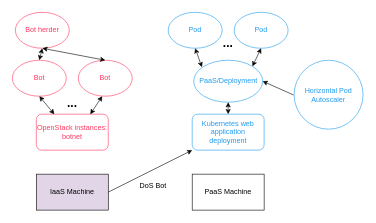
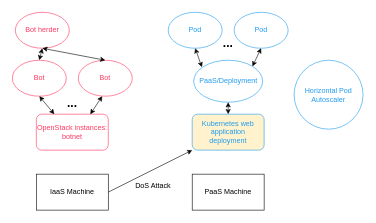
  <mxCell id="0" />
  <mxCell id="1" parent="0" />
- <mxCell id="2" value="IaaS Machine" style="rounded=0;whiteSpace=wrap;html=1;fillColor=#e1d5e7;" vertex="1" parent="1"><mxGeometry x="60" y="290" width="120" height="60" as="geometry" /></mxCell>
+ <mxCell id="2" value="IaaS Machine" style="rounded=0;whiteSpace=wrap;html=1;" vertex="1" parent="1"><mxGeometry x="60" y="290" width="120" height="60" as="geometry" /></mxCell>
  <mxCell id="3" value="OpenStack instances: botnet" style="rounded=1;whiteSpace=wrap;html=1;fontColor=#FF3860;labelBorderColor=none;shadow=0;strokeColor=#FF3860;" vertex="1" parent="1"><mxGeometry x="60" y="190" width="120" height="60" as="geometry" /></mxCell>
  <mxCell id="4" value="PaaS Machine" style="rounded=0;whiteSpace=wrap;html=1;" vertex="1" parent="1"><mxGeometry x="320" y="290" width="120" height="60" as="geometry" /></mxCell>
  <mxCell id="5" value="" style="endArrow=classic;html=1;exitX=1;exitY=0.5;exitDx=0;exitDy=0;" edge="1" parent="1" source="2" target="6"><mxGeometry width="50" height="50" relative="1" as="geometry"><mxPoint x="270" y="420" as="sourcePoint" /><mxPoint x="320" y="370" as="targetPoint" /></mxGeometry></mxCell>
- <mxCell id="6" value="Kubernetes web application deployment" style="rounded=1;whiteSpace=wrap;html=1;strokeColor=#209CEE;fontColor=#209CEE;" vertex="1" parent="1"><mxGeometry x="320" y="190" width="120" height="60" as="geometry" /></mxCell>
- <mxCell id="7" value="DoS Bot" style="text;html=1;strokeColor=none;fillColor=none;align=center;verticalAlign=middle;whiteSpace=wrap;rounded=0;" vertex="1" parent="1"><mxGeometry x="220" y="300" width="70" height="20" as="geometry" /></mxCell>
+ <mxCell id="6" value="Kubernetes web application deployment" style="rounded=1;whiteSpace=wrap;html=1;strokeColor=#209CEE;fontColor=#209CEE;fillColor=#fff2cc;" vertex="1" parent="1"><mxGeometry x="320" y="190" width="120" height="60" as="geometry" /></mxCell>
+ <mxCell id="7" value="DoS Attack" style="text;html=1;strokeColor=none;fillColor=none;align=center;verticalAlign=middle;whiteSpace=wrap;rounded=0;" vertex="1" parent="1"><mxGeometry x="220" y="300" width="70" height="20" as="geometry" /></mxCell>
  <mxCell id="8" value="Bot" style="ellipse;whiteSpace=wrap;html=1;shadow=0;fontColor=#FF3860;strokeColor=#FF3860;" vertex="1" parent="1"><mxGeometry x="20" y="100" width="90" height="60" as="geometry" /></mxCell>
  <mxCell id="9" value="" style="endArrow=classic;startArrow=classic;html=1;fontColor=#FF3860;exitX=0.5;exitY=1;exitDx=0;exitDy=0;entryX=0.25;entryY=0;entryDx=0;entryDy=0;" edge="1" parent="1" source="8" target="3"><mxGeometry width="50" height="50" relative="1" as="geometry"><mxPoint x="270" y="200" as="sourcePoint" /><mxPoint x="320" y="150" as="targetPoint" /></mxGeometry></mxCell>
  <mxCell id="10" value="..." style="text;html=1;strokeColor=none;fillColor=none;align=center;verticalAlign=middle;whiteSpace=wrap;rounded=0;shadow=0;fontStyle=1;fontSize=20;" vertex="1" parent="1"><mxGeometry x="100" y="160" width="40" height="20" as="geometry" /></mxCell>
  <mxCell id="11" value="Bot" style="ellipse;whiteSpace=wrap;html=1;shadow=0;fontColor=#FF3860;strokeColor=#FF3860;" vertex="1" parent="1"><mxGeometry x="130" y="100" width="90" height="60" as="geometry" /></mxCell>
  <mxCell id="12" value="" style="endArrow=classic;startArrow=classic;html=1;fontColor=#FF3860;exitX=0.444;exitY=1;exitDx=0;exitDy=0;exitPerimeter=0;entryX=0.75;entryY=0;entryDx=0;entryDy=0;" edge="1" parent="1" source="11" target="3"><mxGeometry width="50" height="50" relative="1" as="geometry"><mxPoint x="45" y="170" as="sourcePoint" /><mxPoint x="87.5" y="200" as="targetPoint" /><Array as="points" /></mxGeometry></mxCell>
  <mxCell id="13" value="Bot herder" style="ellipse;whiteSpace=wrap;html=1;shadow=0;fontColor=#FF3860;strokeColor=#FF3860;" vertex="1" parent="1"><mxGeometry x="25" y="20" width="90" height="60" as="geometry" /></mxCell>
  <mxCell id="14" value="" style="endArrow=classic;startArrow=classic;html=1;fontSize=20;fontColor=#000000;exitX=0.5;exitY=0;exitDx=0;exitDy=0;entryX=0.5;entryY=1;entryDx=0;entryDy=0;" edge="1" parent="1" source="8" target="13"><mxGeometry width="50" height="50" relative="1" as="geometry"><mxPoint x="280" y="200" as="sourcePoint" /><mxPoint x="330" y="150" as="targetPoint" /></mxGeometry></mxCell>
  <mxCell id="15" value="" style="endArrow=classic;startArrow=classic;html=1;fontSize=20;fontColor=#000000;exitX=0.5;exitY=1;exitDx=0;exitDy=0;entryX=0.5;entryY=0;entryDx=0;entryDy=0;" edge="1" parent="1" source="13" target="11"><mxGeometry width="50" height="50" relative="1" as="geometry"><mxPoint x="280" y="200" as="sourcePoint" /><mxPoint x="180" y="100" as="targetPoint" /></mxGeometry></mxCell>
  <mxCell id="16" value="PaaS/Deployment" style="ellipse;whiteSpace=wrap;html=1;shadow=0;fontColor=#209CEE;strokeColor=#209CEE;" vertex="1" parent="1"><mxGeometry x="322.5" y="100" width="115" height="70" as="geometry" /></mxCell>
  <mxCell id="17" value="" style="endArrow=classic;startArrow=classic;html=1;fontSize=20;fontColor=#209CEE;entryX=0.5;entryY=1;entryDx=0;entryDy=0;" edge="1" parent="1" target="16"><mxGeometry width="50" height="50" relative="1" as="geometry"><mxPoint x="380" y="190" as="sourcePoint" /><mxPoint x="410" y="160" as="targetPoint" /></mxGeometry></mxCell>
  <mxCell id="18" value="Pod&lt;span style=&quot;color: rgba(0 , 0 , 0 , 0) ; font-family: monospace ; font-size: 0px&quot;&gt;%3CmxGraphModel%3E%3Croot%3E%3CmxCell%20id%3D%220%22%2F%3E%3CmxCell%20id%3D%221%22%20parent%3D%220%22%2F%3E%3CmxCell%20id%3D%222%22%20value%3D%22...%22%20style%3D%22text%3Bhtml%3D1%3BstrokeColor%3Dnone%3BfillColor%3Dnone%3Balign%3Dcenter%3BverticalAlign%3Dmiddle%3BwhiteSpace%3Dwrap%3Brounded%3D0%3Bshadow%3D0%3BfontStyle%3D1%3BfontSize%3D20%3B%22%20vertex%3D%221%22%20parent%3D%221%22%3E%3CmxGeometry%20x%3D%22180%22%20y%3D%22190%22%20width%3D%2240%22%20height%3D%2220%22%20as%3D%22geometry%22%2F%3E%3C%2FmxCell%3E%3C%2Froot%3E%3C%2FmxGraphModel%3E&lt;/span&gt;" style="ellipse;whiteSpace=wrap;html=1;shadow=0;strokeColor=#209CEE;fontColor=#209CEE;" vertex="1" parent="1"><mxGeometry x="280" y="20" width="90" height="60" as="geometry" /></mxCell>
  <mxCell id="19" value="" style="endArrow=classic;startArrow=classic;html=1;fontSize=20;fontColor=#209CEE;exitX=0.5;exitY=1;exitDx=0;exitDy=0;entryX=0.119;entryY=0.165;entryDx=0;entryDy=0;entryPerimeter=0;" edge="1" parent="1" source="18" target="16"><mxGeometry width="50" height="50" relative="1" as="geometry"><mxPoint x="360" y="210" as="sourcePoint" /><mxPoint x="410" y="160" as="targetPoint" /></mxGeometry></mxCell>
  <mxCell id="20" value="..." style="text;html=1;strokeColor=none;fillColor=none;align=center;verticalAlign=middle;whiteSpace=wrap;rounded=0;shadow=0;fontStyle=1;fontSize=20;" vertex="1" parent="1"><mxGeometry x="360" y="60" width="40" height="20" as="geometry" /></mxCell>
  <mxCell id="21" value="Pod&lt;span style=&quot;color: rgba(0 , 0 , 0 , 0) ; font-family: monospace ; font-size: 0px&quot;&gt;%3CmxGraphModel%3E%3Croot%3E%3CmxCell%20id%3D%220%22%2F%3E%3CmxCell%20id%3D%221%22%20parent%3D%220%22%2F%3E%3CmxCell%20id%3D%222%22%20value%3D%22...%22%20style%3D%22text%3Bhtml%3D1%3BstrokeColor%3Dnone%3BfillColor%3Dnone%3Balign%3Dcenter%3BverticalAlign%3Dmiddle%3BwhiteSpace%3Dwrap%3Brounded%3D0%3Bshadow%3D0%3BfontStyle%3D1%3BfontSize%3D20%3B%22%20vertex%3D%221%22%20parent%3D%221%22%3E%3CmxGeometry%20x%3D%22180%22%20y%3D%22190%22%20width%3D%2240%22%20height%3D%2220%22%20as%3D%22geometry%22%2F%3E%3C%2FmxCell%3E%3C%2Froot%3E%3C%2FmxGraphModel%3E&lt;/span&gt;" style="ellipse;whiteSpace=wrap;html=1;shadow=0;strokeColor=#209CEE;fontColor=#209CEE;" vertex="1" parent="1"><mxGeometry x="390" y="20" width="90" height="60" as="geometry" /></mxCell>
  <mxCell id="22" value="" style="endArrow=classic;startArrow=classic;html=1;fontSize=20;fontColor=#209CEE;entryX=0.5;entryY=1;entryDx=0;entryDy=0;exitX=1;exitY=0;exitDx=0;exitDy=0;" edge="1" parent="1" source="16" target="21"><mxGeometry width="50" height="50" relative="1" as="geometry"><mxPoint x="360" y="210" as="sourcePoint" /><mxPoint x="410" y="160" as="targetPoint" /></mxGeometry></mxCell>
- <mxCell id="23" value="" style="endArrow=classic;html=1;fontSize=20;fontColor=#209CEE;entryX=1;entryY=0.5;entryDx=0;entryDy=0;exitX=-0.007;exitY=0.504;exitDx=0;exitDy=0;exitPerimeter=0;" edge="1" parent="1" source="24" target="16"><mxGeometry width="50" height="50" relative="1" as="geometry"><mxPoint x="480" y="135" as="sourcePoint" /><mxPoint x="410" y="160" as="targetPoint" /></mxGeometry></mxCell>
  <mxCell id="24" value="Horizontal Pod Autoscaler" style="ellipse;whiteSpace=wrap;html=1;shadow=0;fontColor=#209CEE;strokeColor=#209CEE;" vertex="1" parent="1"><mxGeometry x="490" y="100" width="115" height="115" as="geometry" /></mxCell>
